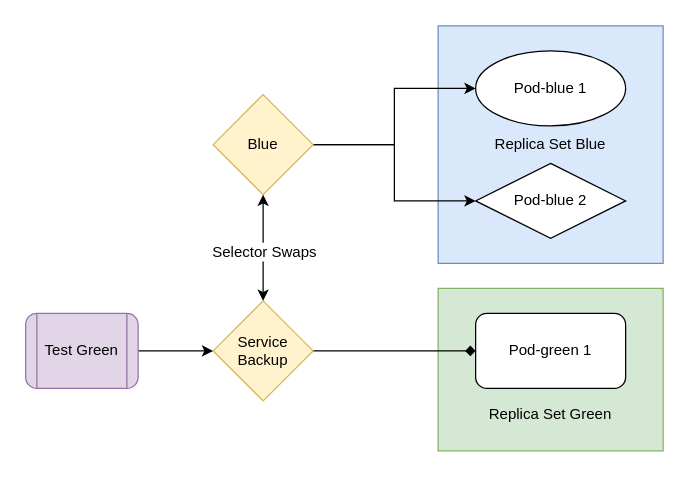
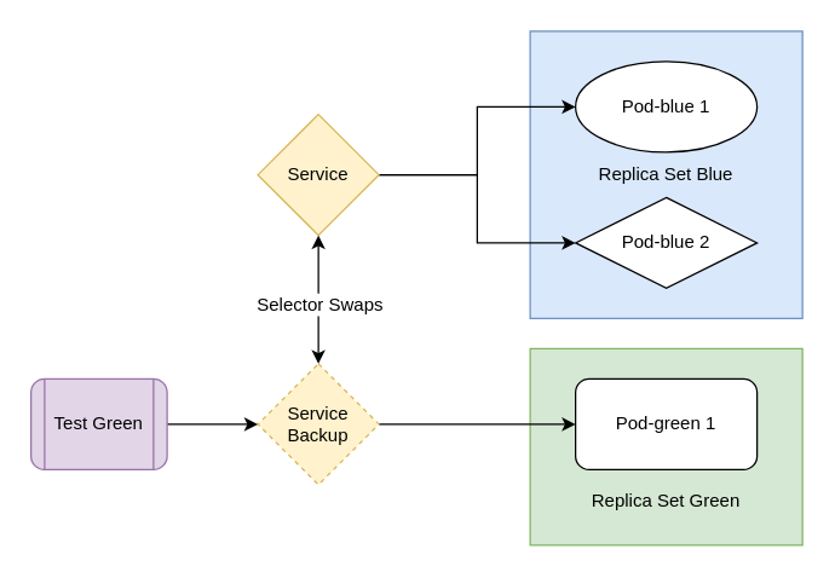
  <mxCell id="0" />
  <mxCell id="1" parent="0" />
  <mxCell id="2" value="" style="group" vertex="1" connectable="0" parent="1"><mxGeometry x="350" y="230" width="180" height="130" as="geometry" /></mxCell>
  <mxCell id="3" value="&lt;br&gt;&lt;br&gt;&lt;br&gt;&lt;br&gt;&lt;br&gt;Replica Set Green" style="rounded=0;whiteSpace=wrap;html=1;fillColor=#d5e8d4;strokeColor=#82b366;" vertex="1" parent="2"><mxGeometry width="180" height="130" as="geometry" /></mxCell>
  <mxCell id="4" value="Pod-green 1" style="rounded=1;whiteSpace=wrap;html=1;" vertex="1" parent="2"><mxGeometry x="30" y="20" width="120" height="60" as="geometry" /></mxCell>
  <mxCell id="5" value="" style="group" vertex="1" connectable="0" parent="1"><mxGeometry x="350" y="20" width="180" height="190" as="geometry" /></mxCell>
  <mxCell id="6" value="Replica Set Blue" style="rounded=0;whiteSpace=wrap;html=1;fillColor=#dae8fc;strokeColor=#6c8ebf;" vertex="1" parent="5"><mxGeometry width="180" height="190" as="geometry" /></mxCell>
  <mxCell id="7" value="Pod-blue 1" style="ellipse;whiteSpace=wrap;html=1;" vertex="1" parent="5"><mxGeometry x="30" y="20" width="120" height="60" as="geometry" /></mxCell>
  <mxCell id="8" value="Pod-blue 2" style="rhombus;whiteSpace=wrap;html=1;" vertex="1" parent="5"><mxGeometry x="30" y="110" width="120" height="60" as="geometry" /></mxCell>
  <mxCell id="9" style="edgeStyle=orthogonalEdgeStyle;rounded=0;orthogonalLoop=1;jettySize=auto;html=1;exitX=1;exitY=0.5;exitDx=0;exitDy=0;entryX=0;entryY=0.5;entryDx=0;entryDy=0;" edge="1" parent="1" source="11" target="7"><mxGeometry relative="1" as="geometry" /></mxCell>
  <mxCell id="10" style="edgeStyle=orthogonalEdgeStyle;rounded=0;orthogonalLoop=1;jettySize=auto;html=1;exitX=1;exitY=0.5;exitDx=0;exitDy=0;" edge="1" parent="1" source="11" target="8"><mxGeometry relative="1" as="geometry" /></mxCell>
- <mxCell id="11" value="Blue" style="rhombus;whiteSpace=wrap;html=1;fillColor=#fff2cc;strokeColor=#d6b656;" vertex="1" parent="1"><mxGeometry x="170" y="75" width="80" height="80" as="geometry" /></mxCell>
- <mxCell id="12" style="edgeStyle=orthogonalEdgeStyle;rounded=0;orthogonalLoop=1;jettySize=auto;html=1;exitX=1;exitY=0.5;exitDx=0;exitDy=0;endArrow=diamond;" edge="1" parent="1" source="13" target="4"><mxGeometry relative="1" as="geometry" /></mxCell>
- <mxCell id="13" value="Service&lt;br&gt;Backup" style="rhombus;whiteSpace=wrap;html=1;fillColor=#fff2cc;strokeColor=#d6b656;" vertex="1" parent="1"><mxGeometry x="170" y="240" width="80" height="80" as="geometry" /></mxCell>
+ <mxCell id="11" value="Service" style="rhombus;whiteSpace=wrap;html=1;fillColor=#fff2cc;strokeColor=#d6b656;" vertex="1" parent="1"><mxGeometry x="170" y="75" width="80" height="80" as="geometry" /></mxCell>
+ <mxCell id="12" style="edgeStyle=orthogonalEdgeStyle;rounded=0;orthogonalLoop=1;jettySize=auto;html=1;exitX=1;exitY=0.5;exitDx=0;exitDy=0;" edge="1" parent="1" source="13" target="4"><mxGeometry relative="1" as="geometry" /></mxCell>
+ <mxCell id="13" value="Service&lt;br&gt;Backup" style="rhombus;whiteSpace=wrap;html=1;fillColor=#fff2cc;strokeColor=#d6b656;dashed=1;" vertex="1" parent="1"><mxGeometry x="170" y="240" width="80" height="80" as="geometry" /></mxCell>
  <mxCell id="14" style="edgeStyle=orthogonalEdgeStyle;rounded=0;orthogonalLoop=1;jettySize=auto;html=1;exitX=1;exitY=0.5;exitDx=0;exitDy=0;" edge="1" parent="1" source="15" target="13"><mxGeometry relative="1" as="geometry" /></mxCell>
  <mxCell id="15" value="Test Green" style="shape=process;whiteSpace=wrap;html=1;backgroundOutline=1;rounded=1;fillColor=#e1d5e7;strokeColor=#9673a6;" vertex="1" parent="1"><mxGeometry x="20" y="250" width="90" height="60" as="geometry" /></mxCell>
  <mxCell id="16" value="" style="endArrow=classic;startArrow=classic;html=1;entryX=0.5;entryY=1;entryDx=0;entryDy=0;exitX=0.5;exitY=0;exitDx=0;exitDy=0;" edge="1" parent="1" source="13" target="11"><mxGeometry width="50" height="50" relative="1" as="geometry"><mxPoint x="110" y="190" as="sourcePoint" /><mxPoint x="160" y="140" as="targetPoint" /></mxGeometry></mxCell>
  <mxCell id="17" value="Selector Swaps" style="text;html=1;align=center;verticalAlign=middle;resizable=0;points=[];labelBackgroundColor=#ffffff;" vertex="1" connectable="0" parent="16"><mxGeometry x="-0.129" y="-1" relative="1" as="geometry"><mxPoint x="-1" y="-3" as="offset" /></mxGeometry></mxCell>
